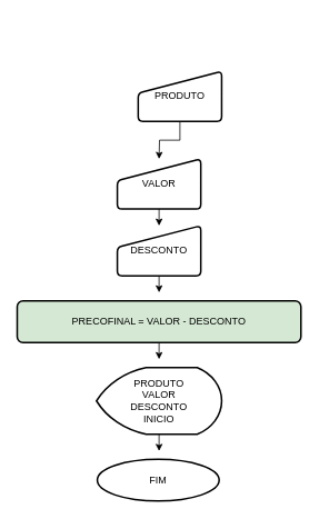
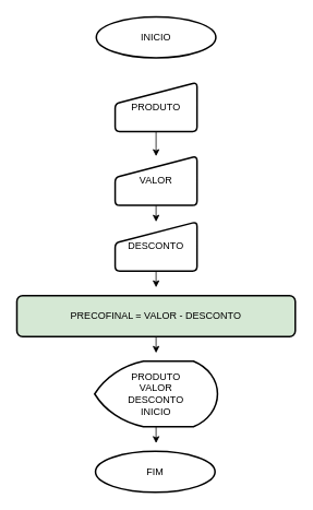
  <mxCell id="0" />
  <mxCell id="1" parent="0" />
+ <mxCell id="2" value="INICIO" style="strokeWidth=2;html=1;shape=mxgraph.flowchart.start_1;whiteSpace=wrap;" vertex="1" parent="1"><mxGeometry x="117" y="20" width="146" height="50" as="geometry" /></mxCell>
  <mxCell id="3" value="" style="edgeStyle=orthogonalEdgeStyle;rounded=0;orthogonalLoop=1;jettySize=auto;html=1;" edge="1" parent="1" source="4"><mxGeometry relative="1" as="geometry"><mxPoint x="190" y="190" as="targetPoint" /></mxGeometry></mxCell>
- <mxCell id="4" value="PRODUTO" style="html=1;strokeWidth=2;shape=manualInput;whiteSpace=wrap;rounded=1;size=26;arcSize=11;" vertex="1" parent="1"><mxGeometry x="165" y="85" width="100" height="60" as="geometry" /></mxCell>
+ <mxCell id="4" value="PRODUTO" style="html=1;strokeWidth=2;shape=manualInput;whiteSpace=wrap;rounded=1;size=26;arcSize=11;" vertex="1" parent="1"><mxGeometry x="140" y="100" width="100" height="60" as="geometry" /></mxCell>
  <mxCell id="5" value="" style="edgeStyle=orthogonalEdgeStyle;rounded=0;orthogonalLoop=1;jettySize=auto;html=1;" edge="1" parent="1" source="6"><mxGeometry relative="1" as="geometry"><mxPoint x="190" y="270" as="targetPoint" /><Array as="points"><mxPoint x="190" y="270" /></Array></mxGeometry></mxCell>
  <mxCell id="6" value="VALOR" style="html=1;strokeWidth=2;shape=manualInput;whiteSpace=wrap;rounded=1;size=26;arcSize=11;" vertex="1" parent="1"><mxGeometry x="140" y="190" width="100" height="60" as="geometry" /></mxCell>
  <mxCell id="7" value="" style="edgeStyle=orthogonalEdgeStyle;rounded=0;orthogonalLoop=1;jettySize=auto;html=1;" edge="1" parent="1" source="8"><mxGeometry relative="1" as="geometry"><mxPoint x="190" y="350" as="targetPoint" /></mxGeometry></mxCell>
  <mxCell id="8" value="DESCONTO" style="html=1;strokeWidth=2;shape=manualInput;whiteSpace=wrap;rounded=1;size=26;arcSize=11;" vertex="1" parent="1"><mxGeometry x="140" y="270" width="100" height="60" as="geometry" /></mxCell>
  <mxCell id="9" style="edgeStyle=orthogonalEdgeStyle;rounded=0;orthogonalLoop=1;jettySize=auto;html=1;" edge="1" parent="1" source="10"><mxGeometry relative="1" as="geometry"><mxPoint x="190" y="430" as="targetPoint" /></mxGeometry></mxCell>
  <mxCell id="10" value="PRECOFINAL = VALOR - DESCONTO" style="rounded=1;whiteSpace=wrap;html=1;absoluteArcSize=1;arcSize=14;strokeWidth=2;fillColor=#d5e8d4;" vertex="1" parent="1"><mxGeometry x="20" y="360" width="340" height="50" as="geometry" /></mxCell>
  <mxCell id="11" style="edgeStyle=orthogonalEdgeStyle;rounded=0;orthogonalLoop=1;jettySize=auto;html=1;" edge="1" parent="1" source="12"><mxGeometry relative="1" as="geometry"><mxPoint x="190" y="540" as="targetPoint" /></mxGeometry></mxCell>
  <mxCell id="12" value="&lt;div&gt;PRODUTO&lt;/div&gt;&lt;div&gt;VALOR&lt;/div&gt;&lt;div&gt;DESCONTO&lt;/div&gt;&lt;div&gt;INICIO&lt;/div&gt;" style="strokeWidth=2;html=1;shape=mxgraph.flowchart.display;whiteSpace=wrap;" vertex="1" parent="1"><mxGeometry x="115" y="440" width="150" height="80" as="geometry" /></mxCell>
  <mxCell id="13" value="FIM" style="strokeWidth=2;html=1;shape=mxgraph.flowchart.start_1;whiteSpace=wrap;" vertex="1" parent="1"><mxGeometry x="116" y="550" width="146" height="50" as="geometry" /></mxCell>
